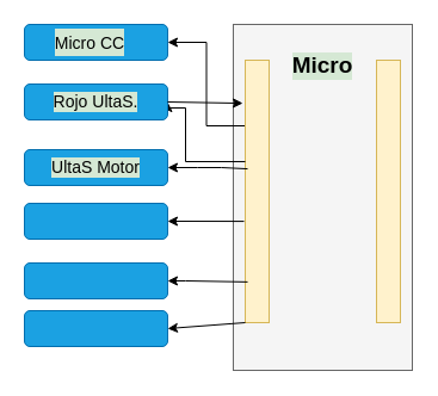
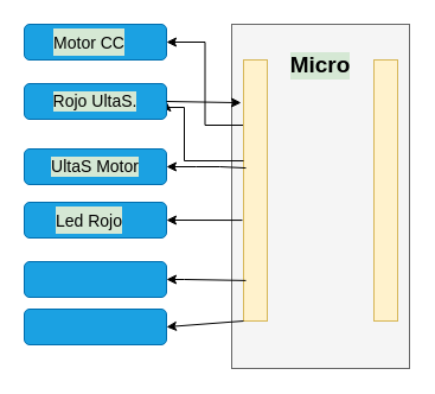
  <mxCell id="0" />
  <mxCell id="1" parent="0" />
  <mxCell id="2" value="" style="rounded=0;whiteSpace=wrap;html=1;fillColor=#f5f5f5;fontColor=#333333;strokeColor=#666666;" parent="1" vertex="1"><mxGeometry x="195" y="20" width="150" height="290" as="geometry" /></mxCell>
  <mxCell id="3" style="edgeStyle=orthogonalEdgeStyle;rounded=0;orthogonalLoop=1;jettySize=auto;html=1;exitX=0;exitY=0.25;exitDx=0;exitDy=0;entryX=1;entryY=0.5;entryDx=0;entryDy=0;fontSize=14;" parent="1" source="4" target="8" edge="1"><mxGeometry relative="1" as="geometry" /></mxCell>
  <mxCell id="4" value="" style="rounded=0;whiteSpace=wrap;html=1;fillColor=#fff2cc;strokeColor=#d6b656;" parent="1" vertex="1"><mxGeometry x="205" y="50" width="20" height="220" as="geometry" /></mxCell>
  <mxCell id="5" value="" style="rounded=0;whiteSpace=wrap;html=1;fillColor=#fff2cc;strokeColor=#d6b656;" parent="1" vertex="1"><mxGeometry x="315" y="50" width="20" height="220" as="geometry" /></mxCell>
  <mxCell id="6" style="edgeStyle=orthogonalEdgeStyle;rounded=0;orthogonalLoop=1;jettySize=auto;html=1;fontSize=14;entryX=1;entryY=0.5;entryDx=0;entryDy=0;exitX=0;exitY=0.428;exitDx=0;exitDy=0;exitPerimeter=0;" parent="1" target="9" edge="1"><mxGeometry relative="1" as="geometry"><mxPoint x="135" y="135.5" as="targetPoint" /><mxPoint x="205" y="135.04" as="sourcePoint" /><Array as="points"><mxPoint x="155" y="135" /><mxPoint x="155" y="90" /><mxPoint x="140" y="90" /></Array></mxGeometry></mxCell>
  <mxCell id="7" value="&lt;font style=&quot;font-size: 19px;&quot;&gt;&lt;b&gt;Micro&lt;/b&gt;&lt;/font&gt;" style="text;html=1;strokeColor=none;fillColor=none;align=center;verticalAlign=middle;whiteSpace=wrap;rounded=0;labelBackgroundColor=#D5E8D4;" parent="1" vertex="1"><mxGeometry x="240" y="40" width="60" height="30" as="geometry" /></mxCell>
  <mxCell id="8" value="" style="rounded=1;whiteSpace=wrap;html=1;labelBackgroundColor=#D5E8D4;fontSize=19;fillColor=#1ba1e2;fontColor=#ffffff;strokeColor=#006EAF;" parent="1" vertex="1"><mxGeometry x="20" y="20" width="120" height="30" as="geometry" /></mxCell>
  <mxCell id="9" value="" style="rounded=1;whiteSpace=wrap;html=1;labelBackgroundColor=#D5E8D4;fontSize=19;fillColor=#1ba1e2;fontColor=#ffffff;strokeColor=#006EAF;" parent="1" vertex="1"><mxGeometry x="20" y="70" width="120" height="30" as="geometry" /></mxCell>
  <mxCell id="10" value="" style="rounded=1;whiteSpace=wrap;html=1;labelBackgroundColor=#D5E8D4;fontSize=19;fillColor=#1ba1e2;fontColor=#ffffff;strokeColor=#006EAF;" parent="1" vertex="1"><mxGeometry x="20" y="125" width="120" height="30" as="geometry" /></mxCell>
- <mxCell id="11" value="&lt;font style=&quot;font-size: 14px;&quot;&gt;Micro CC&lt;/font&gt;" style="text;html=1;strokeColor=none;fillColor=none;align=center;verticalAlign=middle;whiteSpace=wrap;rounded=0;labelBackgroundColor=#D5E8D4;fontSize=19;" parent="1" vertex="1"><mxGeometry x="25" y="20" width="100" height="30" as="geometry" /></mxCell>
+ <mxCell id="11" value="&lt;font style=&quot;font-size: 14px;&quot;&gt;Motor CC&lt;/font&gt;" style="text;html=1;strokeColor=none;fillColor=none;align=center;verticalAlign=middle;whiteSpace=wrap;rounded=0;labelBackgroundColor=#D5E8D4;fontSize=19;" parent="1" vertex="1"><mxGeometry x="25" y="20" width="100" height="30" as="geometry" /></mxCell>
  <mxCell id="12" value="Rojo UltaS." style="text;html=1;strokeColor=none;fillColor=none;align=center;verticalAlign=middle;whiteSpace=wrap;rounded=0;labelBackgroundColor=#D5E8D4;fontSize=14;" parent="1" vertex="1"><mxGeometry x="30" y="70" width="100" height="30" as="geometry" /></mxCell>
  <mxCell id="13" value="UltaS Motor" style="text;html=1;strokeColor=none;fillColor=none;align=center;verticalAlign=middle;whiteSpace=wrap;rounded=0;labelBackgroundColor=#D5E8D4;fontSize=14;" parent="1" vertex="1"><mxGeometry x="35" y="125" width="90" height="30" as="geometry" /></mxCell>
  <mxCell id="14" value="" style="endArrow=classic;html=1;rounded=0;fontSize=14;entryX=1;entryY=0.5;entryDx=0;entryDy=0;exitX=0.1;exitY=0.414;exitDx=0;exitDy=0;exitPerimeter=0;" parent="1" source="4" target="10" edge="1"><mxGeometry width="50" height="50" relative="1" as="geometry"><mxPoint x="225" y="130" as="sourcePoint" /><mxPoint x="275" y="80" as="targetPoint" /><Array as="points"><mxPoint x="185" y="140" /><mxPoint x="165" y="140" /></Array></mxGeometry></mxCell>
  <mxCell id="15" value="" style="rounded=1;whiteSpace=wrap;html=1;labelBackgroundColor=#D5E8D4;fontSize=19;fillColor=#1ba1e2;fontColor=#ffffff;strokeColor=#006EAF;" parent="1" vertex="1"><mxGeometry x="20" y="170" width="120" height="30" as="geometry" /></mxCell>
  <mxCell id="16" value="" style="rounded=1;whiteSpace=wrap;html=1;labelBackgroundColor=#D5E8D4;fontSize=19;fillColor=#1ba1e2;fontColor=#ffffff;strokeColor=#006EAF;" parent="1" vertex="1"><mxGeometry x="20" y="220" width="120" height="30" as="geometry" /></mxCell>
  <mxCell id="17" value="" style="rounded=1;whiteSpace=wrap;html=1;labelBackgroundColor=#D5E8D4;fontSize=19;fillColor=#1ba1e2;fontColor=#ffffff;strokeColor=#006EAF;" parent="1" vertex="1"><mxGeometry x="20" y="260" width="120" height="30" as="geometry" /></mxCell>
+ <mxCell id="18" value="&lt;font style=&quot;font-size: 14px;&quot;&gt;Led Rojo&lt;/font&gt;" style="text;html=1;strokeColor=none;fillColor=none;align=center;verticalAlign=middle;whiteSpace=wrap;rounded=0;labelBackgroundColor=#D5E8D4;fontSize=19;" parent="1" vertex="1"><mxGeometry x="25" y="170" width="100" height="30" as="geometry" /></mxCell>
  <mxCell id="19" value="" style="endArrow=classic;html=1;rounded=0;entryX=1;entryY=0.5;entryDx=0;entryDy=0;exitX=-0.05;exitY=0.614;exitDx=0;exitDy=0;exitPerimeter=0;" parent="1" source="4" target="15" edge="1"><mxGeometry width="50" height="50" relative="1" as="geometry"><mxPoint x="225" y="190" as="sourcePoint" /><mxPoint x="275" y="140" as="targetPoint" /></mxGeometry></mxCell>
  <mxCell id="20" value="" style="endArrow=classic;html=1;rounded=0;entryX=1;entryY=0.5;entryDx=0;entryDy=0;exitX=0.1;exitY=0.845;exitDx=0;exitDy=0;exitPerimeter=0;" parent="1" source="4" target="16" edge="1"><mxGeometry width="50" height="50" relative="1" as="geometry"><mxPoint x="225" y="190" as="sourcePoint" /><mxPoint x="275" y="140" as="targetPoint" /><Array as="points"><mxPoint x="155" y="235" /></Array></mxGeometry></mxCell>
  <mxCell id="21" value="" style="endArrow=classic;html=1;rounded=0;fontSize=14;entryX=1;entryY=0.5;entryDx=0;entryDy=0;exitX=0;exitY=1;exitDx=0;exitDy=0;" parent="1" source="4" target="17" edge="1"><mxGeometry width="50" height="50" relative="1" as="geometry"><mxPoint x="225" y="190" as="sourcePoint" /><mxPoint x="275" y="140" as="targetPoint" /></mxGeometry></mxCell>
  <mxCell id="22" value="" style="endArrow=classic;html=1;rounded=0;exitX=1;exitY=0.5;exitDx=0;exitDy=0;entryX=-0.1;entryY=0.164;entryDx=0;entryDy=0;entryPerimeter=0;" edge="1" parent="1" source="9" target="4"><mxGeometry width="50" height="50" relative="1" as="geometry"><mxPoint x="225" y="130" as="sourcePoint" /><mxPoint x="275" y="80" as="targetPoint" /></mxGeometry></mxCell>
